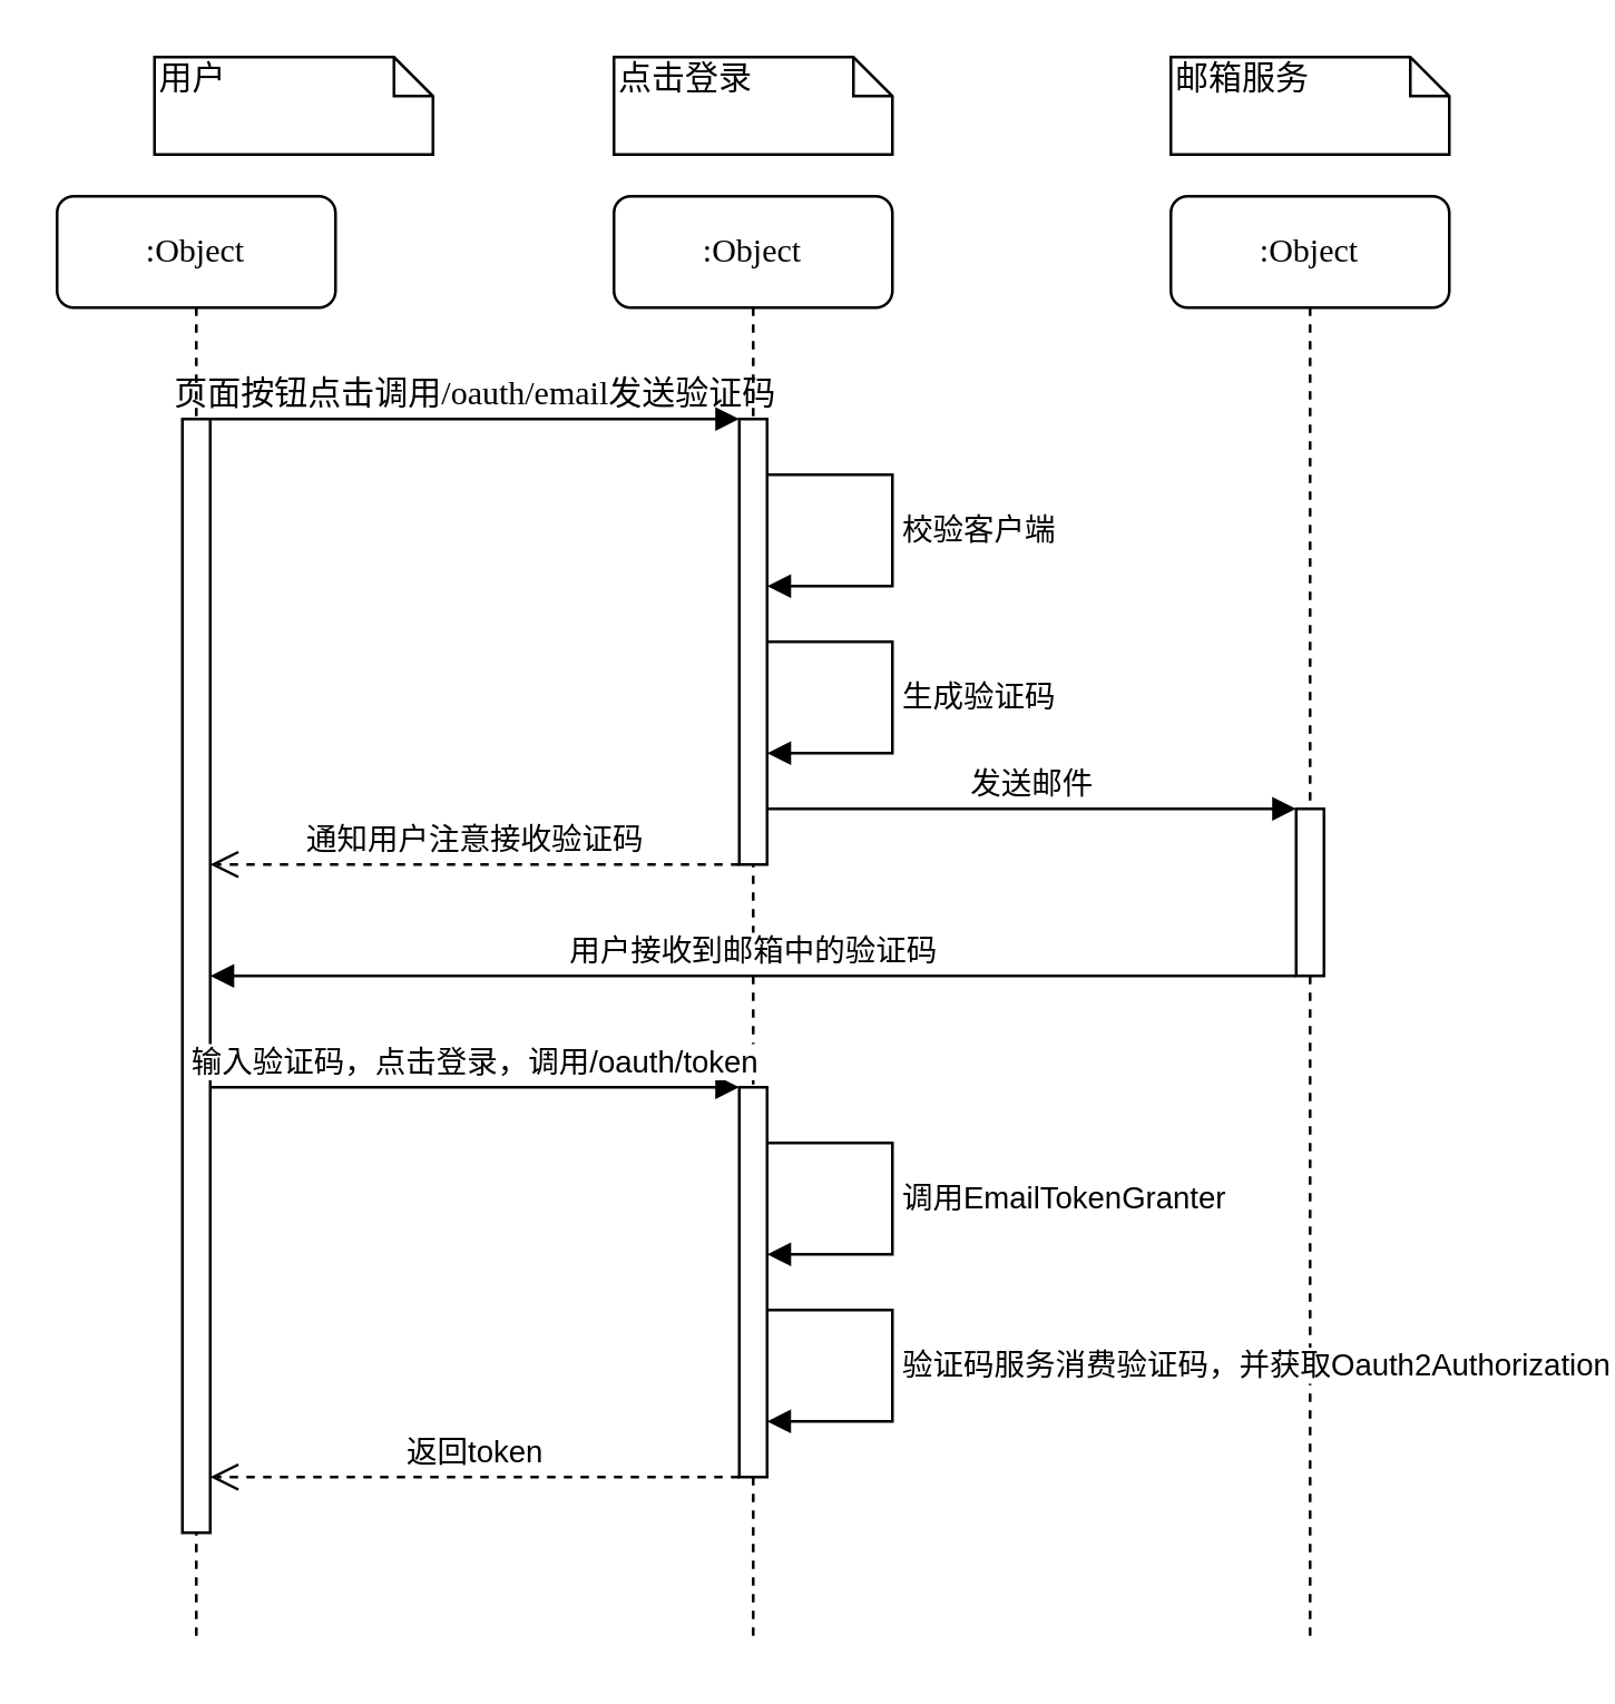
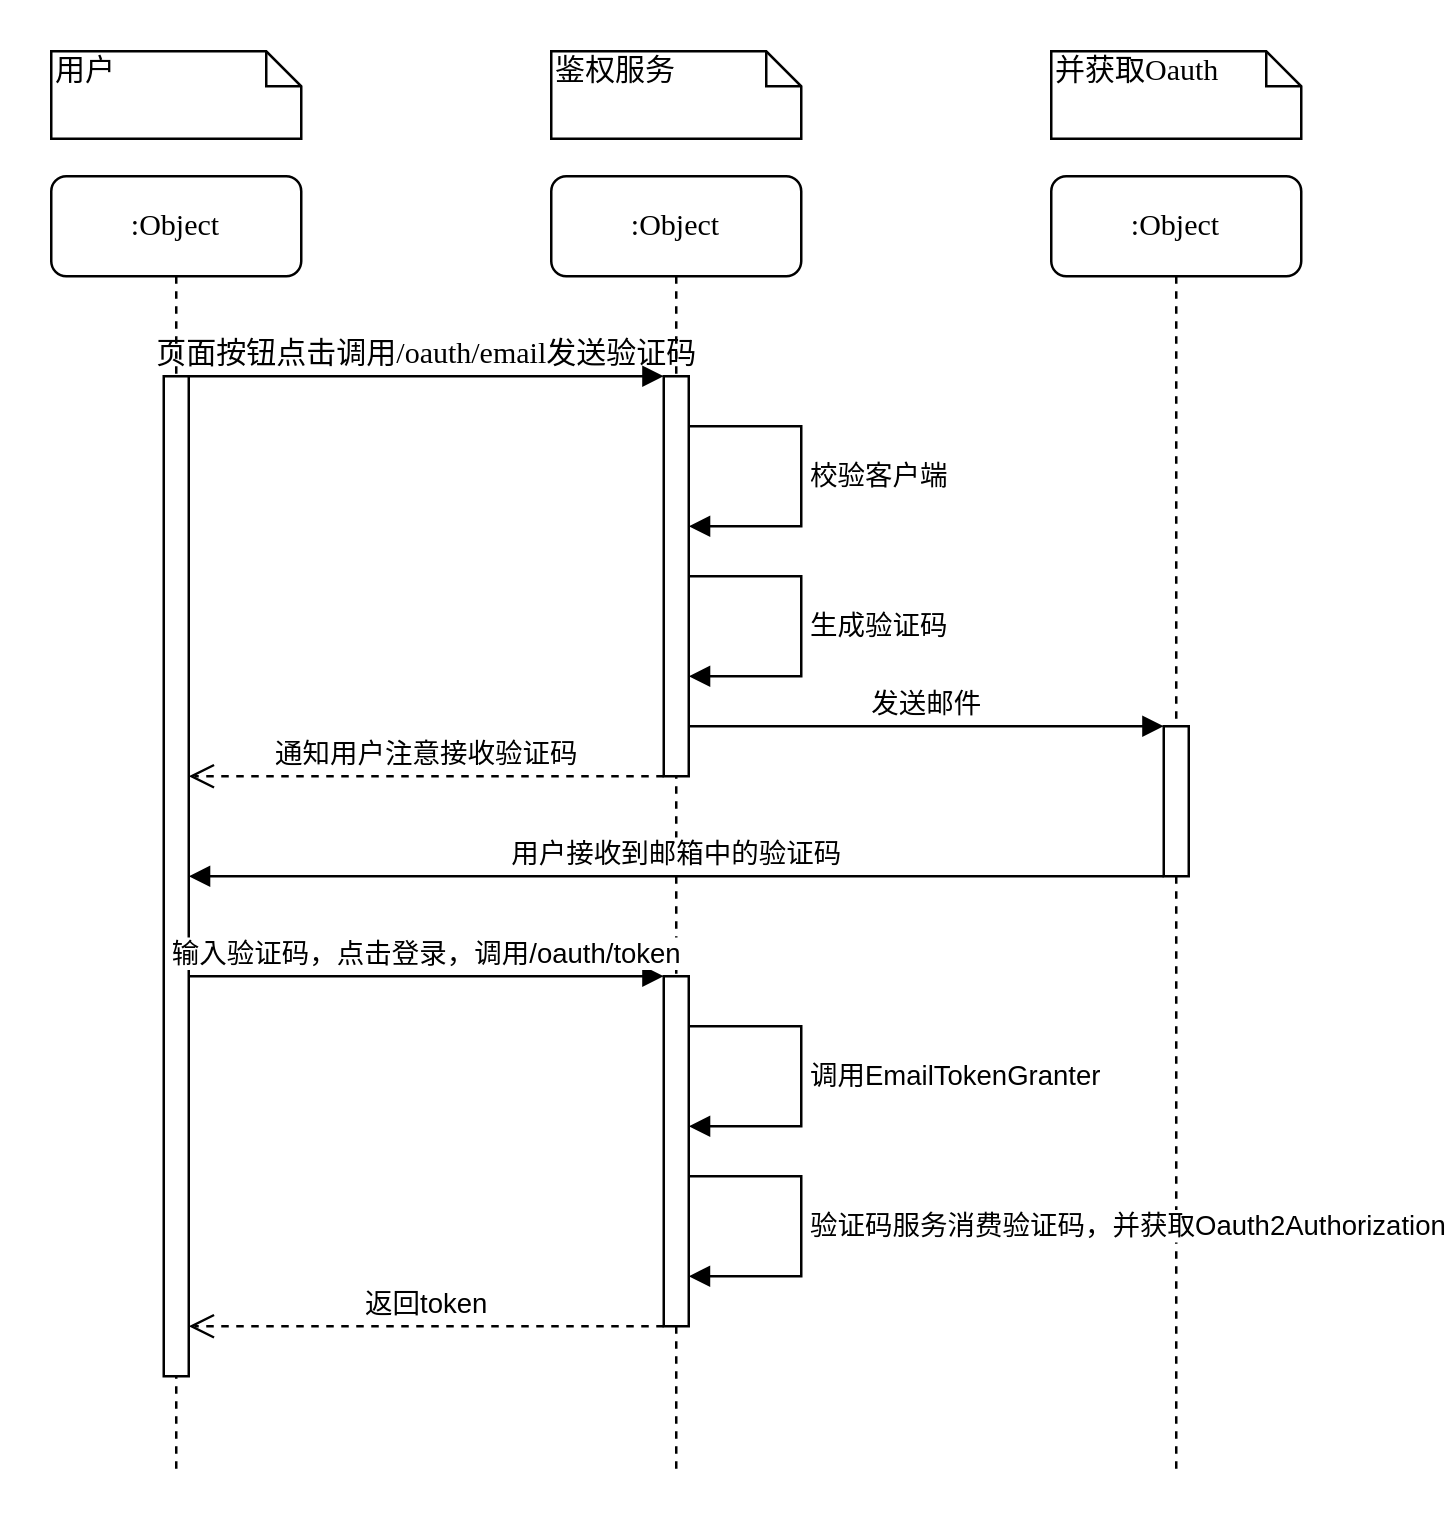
  <mxCell id="0" />
  <mxCell id="1" parent="0" />
  <mxCell id="2" value=":Object" style="shape=umlLifeline;perimeter=lifelinePerimeter;whiteSpace=wrap;html=1;container=1;collapsible=0;recursiveResize=0;outlineConnect=0;rounded=1;shadow=0;comic=0;labelBackgroundColor=none;strokeWidth=1;fontFamily=Verdana;fontSize=12;align=center;" parent="1" vertex="1"><mxGeometry x="220" y="70" width="100" height="520" as="geometry" /></mxCell>
  <mxCell id="3" value="" style="html=1;points=[];perimeter=orthogonalPerimeter;rounded=0;shadow=0;comic=0;labelBackgroundColor=none;strokeWidth=1;fontFamily=Verdana;fontSize=12;align=center;" parent="2" vertex="1"><mxGeometry x="45" y="80" width="10" height="160" as="geometry" /></mxCell>
  <mxCell id="4" value="校验客户端" style="edgeStyle=orthogonalEdgeStyle;html=1;align=left;spacingLeft=2;endArrow=block;rounded=0;" edge="1" target="3" parent="2" source="3"><mxGeometry relative="1" as="geometry"><mxPoint x="60" y="100" as="sourcePoint" /><Array as="points"><mxPoint x="100" y="100" /><mxPoint x="100" y="140" /></Array><mxPoint x="65" y="120.0" as="targetPoint" /></mxGeometry></mxCell>
  <mxCell id="5" value="生成验证码" style="edgeStyle=orthogonalEdgeStyle;html=1;align=left;spacingLeft=2;endArrow=block;rounded=0;" edge="1" parent="2" source="3" target="3"><mxGeometry relative="1" as="geometry"><mxPoint x="54.97" y="160" as="sourcePoint" /><Array as="points"><mxPoint x="100" y="160" /><mxPoint x="100" y="200" /></Array><mxPoint x="54.97" y="200" as="targetPoint" /></mxGeometry></mxCell>
  <mxCell id="6" value="" style="html=1;points=[];perimeter=orthogonalPerimeter;rounded=0;shadow=0;comic=0;labelBackgroundColor=none;strokeWidth=1;fontFamily=Verdana;fontSize=12;align=center;" vertex="1" parent="2"><mxGeometry x="45" y="320" width="10" height="140" as="geometry" /></mxCell>
  <mxCell id="7" value="调用EmailTokenGranter" style="edgeStyle=orthogonalEdgeStyle;html=1;align=left;spacingLeft=2;endArrow=block;rounded=0;" edge="1" parent="2" source="6" target="6"><mxGeometry relative="1" as="geometry"><mxPoint x="54.97" y="340" as="sourcePoint" /><Array as="points"><mxPoint x="100" y="340" /><mxPoint x="100" y="380" /></Array><mxPoint x="54.97" y="380.0" as="targetPoint" /></mxGeometry></mxCell>
  <mxCell id="8" value=":Object" style="shape=umlLifeline;perimeter=lifelinePerimeter;whiteSpace=wrap;html=1;container=1;collapsible=0;recursiveResize=0;outlineConnect=0;rounded=1;shadow=0;comic=0;labelBackgroundColor=none;strokeWidth=1;fontFamily=Verdana;fontSize=12;align=center;" parent="1" vertex="1"><mxGeometry x="420" y="70" width="100" height="520" as="geometry" /></mxCell>
  <mxCell id="9" value="" style="html=1;points=[];perimeter=orthogonalPerimeter;rounded=0;shadow=0;comic=0;labelBackgroundColor=none;strokeWidth=1;fontFamily=Verdana;fontSize=12;align=center;" parent="8" vertex="1"><mxGeometry x="45" y="220" width="10" height="60" as="geometry" /></mxCell>
  <mxCell id="10" value=":Object" style="shape=umlLifeline;perimeter=lifelinePerimeter;whiteSpace=wrap;html=1;container=1;collapsible=0;recursiveResize=0;outlineConnect=0;rounded=1;shadow=0;comic=0;labelBackgroundColor=none;strokeWidth=1;fontFamily=Verdana;fontSize=12;align=center;" parent="1" vertex="1"><mxGeometry x="20" y="70" width="100" height="520" as="geometry" /></mxCell>
  <mxCell id="11" value="" style="html=1;points=[];perimeter=orthogonalPerimeter;rounded=0;shadow=0;comic=0;labelBackgroundColor=none;strokeWidth=1;fontFamily=Verdana;fontSize=12;align=center;" parent="10" vertex="1"><mxGeometry x="45" y="80" width="10" height="400" as="geometry" /></mxCell>
  <mxCell id="12" value="页面按钮点击调用/oauth/email发送验证码" style="html=1;verticalAlign=bottom;endArrow=block;entryX=0;entryY=0;labelBackgroundColor=none;fontFamily=Verdana;fontSize=12;edgeStyle=elbowEdgeStyle;elbow=vertical;" parent="1" source="11" target="3" edge="1"><mxGeometry relative="1" as="geometry"><mxPoint x="160" y="180" as="sourcePoint" /></mxGeometry></mxCell>
- <mxCell id="13" value="用户" style="shape=note;whiteSpace=wrap;html=1;size=14;verticalAlign=top;align=left;spacingTop=-6;rounded=0;shadow=0;comic=0;labelBackgroundColor=none;strokeWidth=1;fontFamily=Verdana;fontSize=12" parent="1" vertex="1"><mxGeometry x="55" y="20" width="100" height="35" as="geometry" /></mxCell>
- <mxCell id="14" value="点击登录" style="shape=note;whiteSpace=wrap;html=1;size=14;verticalAlign=top;align=left;spacingTop=-6;rounded=0;shadow=0;comic=0;labelBackgroundColor=none;strokeWidth=1;fontFamily=Verdana;fontSize=12" parent="1" vertex="1"><mxGeometry x="220" y="20" width="100" height="35" as="geometry" /></mxCell>
- <mxCell id="15" value="邮箱服务" style="shape=note;whiteSpace=wrap;html=1;size=14;verticalAlign=top;align=left;spacingTop=-6;rounded=0;shadow=0;comic=0;labelBackgroundColor=none;strokeWidth=1;fontFamily=Verdana;fontSize=12" parent="1" vertex="1"><mxGeometry x="420" y="20" width="100" height="35" as="geometry" /></mxCell>
+ <mxCell id="13" value="用户" style="shape=note;whiteSpace=wrap;html=1;size=14;verticalAlign=top;align=left;spacingTop=-6;rounded=0;shadow=0;comic=0;labelBackgroundColor=none;strokeWidth=1;fontFamily=Verdana;fontSize=12" parent="1" vertex="1"><mxGeometry x="20" y="20" width="100" height="35" as="geometry" /></mxCell>
+ <mxCell id="14" value="鉴权服务" style="shape=note;whiteSpace=wrap;html=1;size=14;verticalAlign=top;align=left;spacingTop=-6;rounded=0;shadow=0;comic=0;labelBackgroundColor=none;strokeWidth=1;fontFamily=Verdana;fontSize=12" parent="1" vertex="1"><mxGeometry x="220" y="20" width="100" height="35" as="geometry" /></mxCell>
+ <mxCell id="15" value="并获取Oauth" style="shape=note;whiteSpace=wrap;html=1;size=14;verticalAlign=top;align=left;spacingTop=-6;rounded=0;shadow=0;comic=0;labelBackgroundColor=none;strokeWidth=1;fontFamily=Verdana;fontSize=12" parent="1" vertex="1"><mxGeometry x="420" y="20" width="100" height="35" as="geometry" /></mxCell>
  <mxCell id="16" value="发送邮件" style="html=1;verticalAlign=bottom;endArrow=block;" edge="1" parent="1" source="3" target="9"><mxGeometry width="80" relative="1" as="geometry"><mxPoint x="280" y="290" as="sourcePoint" /><mxPoint x="360" y="290" as="targetPoint" /><Array as="points"><mxPoint x="340" y="290" /></Array></mxGeometry></mxCell>
  <mxCell id="17" value="用户接收到邮箱中的验证码" style="html=1;verticalAlign=bottom;endArrow=block;" edge="1" parent="1" source="9" target="11"><mxGeometry width="80" relative="1" as="geometry"><mxPoint x="380" y="340" as="sourcePoint" /><mxPoint x="300" y="340" as="targetPoint" /><Array as="points"><mxPoint x="180" y="350" /></Array></mxGeometry></mxCell>
  <mxCell id="18" value="通知用户注意接收验证码" style="html=1;verticalAlign=bottom;endArrow=open;dashed=1;endSize=8;" edge="1" parent="1" source="3" target="11"><mxGeometry relative="1" as="geometry"><mxPoint x="230" y="310" as="sourcePoint" /><mxPoint x="150" y="310" as="targetPoint" /><Array as="points"><mxPoint x="140" y="310" /></Array></mxGeometry></mxCell>
  <mxCell id="19" value="输入验证码，点击登录，调用/oauth/token" style="html=1;verticalAlign=bottom;endArrow=block;" edge="1" parent="1" source="11" target="6"><mxGeometry width="80" relative="1" as="geometry"><mxPoint x="100" y="390" as="sourcePoint" /><mxPoint x="180" y="390" as="targetPoint" /></mxGeometry></mxCell>
  <mxCell id="20" value="验证码服务消费验证码，并获取Oauth2Authorization" style="edgeStyle=orthogonalEdgeStyle;html=1;align=left;spacingLeft=2;endArrow=block;rounded=0;" edge="1" parent="1"><mxGeometry relative="1" as="geometry"><mxPoint x="274.97" y="470" as="sourcePoint" /><Array as="points"><mxPoint x="319.97" y="470" /><mxPoint x="319.97" y="510" /></Array><mxPoint x="274.97" y="510" as="targetPoint" /></mxGeometry></mxCell>
  <mxCell id="21" value="返回token" style="html=1;verticalAlign=bottom;endArrow=open;dashed=1;endSize=8;" edge="1" parent="1" source="6" target="11"><mxGeometry relative="1" as="geometry"><mxPoint x="220" y="530" as="sourcePoint" /><mxPoint x="140" y="530" as="targetPoint" /><Array as="points"><mxPoint x="130" y="530" /></Array></mxGeometry></mxCell>
